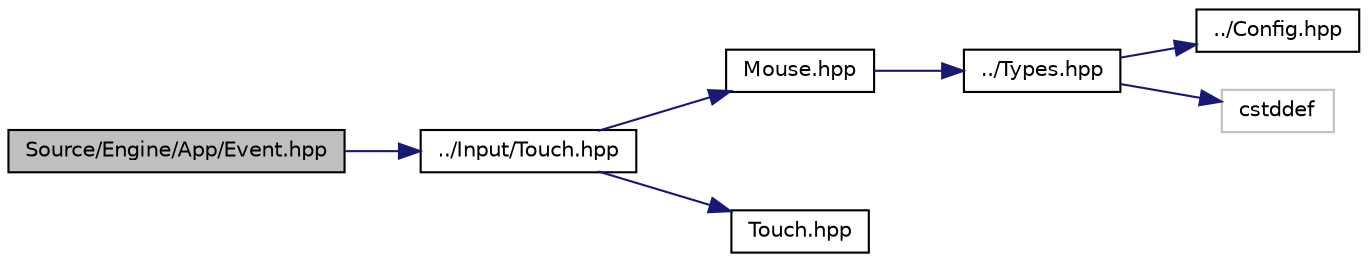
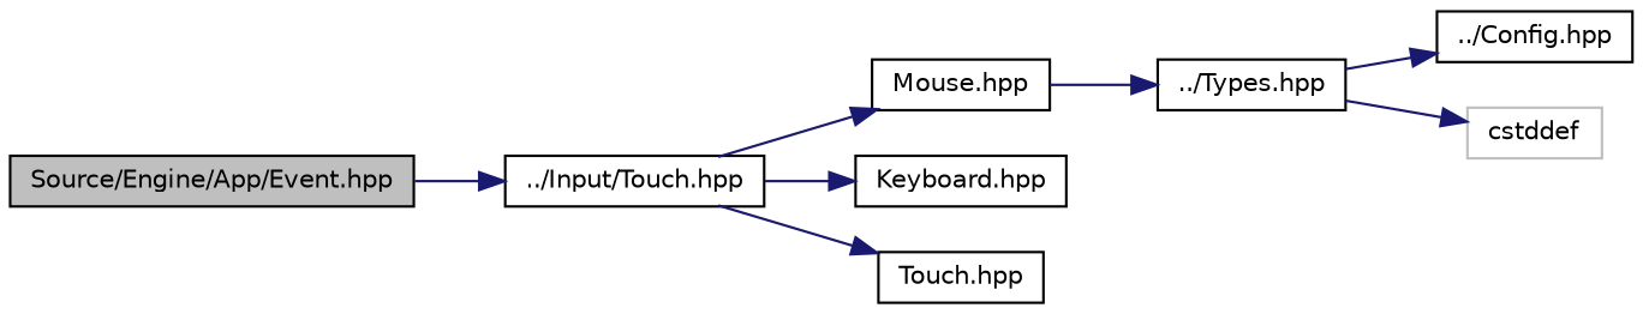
  digraph {
    fontname="DejaVu Sans"
    rankdir=LR
    node [color=black fillcolor=white fontname="DejaVu Sans" fontsize=10 shape=record style=filled]
    edge [color=midnightblue fontname="DejaVu Sans" fontsize=10 labelfontname=Helvetica labelfontsize=10 style=solid]
    n1 [fillcolor=grey75 fontcolor=black height=0.2 label="Source/Engine/App/Event.hpp" width=0.4]
    n2 [height=0.2 label="../Input/Touch.hpp" width=0.4]
    n3 [height=0.2 label="Mouse.hpp" width=0.4]
+   n4 [height=0.2 label="Keyboard.hpp" width=0.4]
    n5 [height=0.2 label="Touch.hpp" width=0.4]
    n6 [height=0.2 label="../Types.hpp" width=0.4]
    n7 [height=0.2 label="../Config.hpp" width=0.4]
    n8 [color=grey75 height=0.2 label=cstddef width=0.4]
    n1 -> n2
    n2 -> n3
+   n2 -> n4
    n2 -> n5
    n3 -> n6
    n6 -> n7
    n6 -> n8
  }
